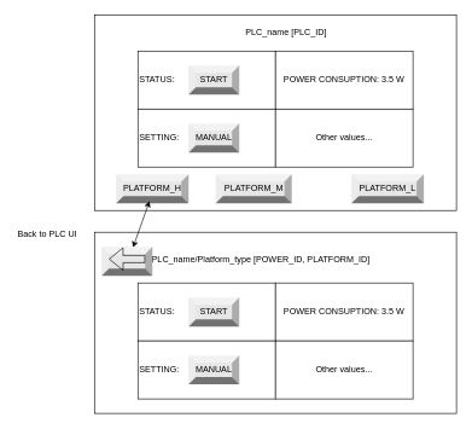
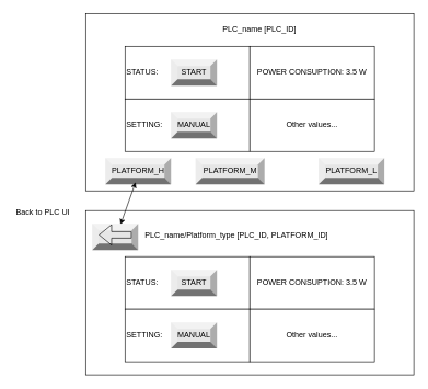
  <mxCell id="0" />
  <mxCell id="1" parent="0" />
  <mxCell id="2" value="" style="rounded=0;whiteSpace=wrap;html=1;" vertex="1" parent="1"><mxGeometry x="130" y="320" width="500" height="250" as="geometry" /></mxCell>
  <mxCell id="3" value="" style="rounded=0;whiteSpace=wrap;html=1;" vertex="1" parent="1"><mxGeometry x="130" y="20" width="500" height="270" as="geometry" /></mxCell>
  <mxCell id="4" value="PLC_name [PLC_ID]" style="text;html=1;align=center;verticalAlign=middle;whiteSpace=wrap;rounded=0;" vertex="1" parent="1"><mxGeometry x="270" y="30" width="250" height="30" as="geometry" /></mxCell>
  <mxCell id="5" value="&lt;div align=&quot;left&quot;&gt;STATUS:&lt;/div&gt;" style="rounded=0;whiteSpace=wrap;html=1;align=left;" vertex="1" parent="1"><mxGeometry x="190" y="70" width="190" height="80" as="geometry" /></mxCell>
  <mxCell id="6" value="POWER CONSUPTION: 3.5 W" style="rounded=0;whiteSpace=wrap;html=1;" vertex="1" parent="1"><mxGeometry x="380" y="70" width="190" height="80" as="geometry" /></mxCell>
  <mxCell id="7" value="&lt;div align=&quot;left&quot;&gt;SETTING:&lt;br&gt;&lt;/div&gt;" style="rounded=0;whiteSpace=wrap;html=1;align=left;" vertex="1" parent="1"><mxGeometry x="190" y="150" width="190" height="80" as="geometry" /></mxCell>
  <mxCell id="8" value="Other values..." style="rounded=0;whiteSpace=wrap;html=1;" vertex="1" parent="1"><mxGeometry x="380" y="150" width="190" height="80" as="geometry" /></mxCell>
  <mxCell id="9" value="&lt;div&gt;START&lt;/div&gt;" style="labelPosition=center;verticalLabelPosition=middle;align=center;html=1;shape=mxgraph.basic.shaded_button;dx=10;fillColor=#E6E6E6;strokeColor=none;whiteSpace=wrap;" vertex="1" parent="1"><mxGeometry x="260" y="90" width="70" height="40" as="geometry" /></mxCell>
  <mxCell id="10" value="MANUAL" style="labelPosition=center;verticalLabelPosition=middle;align=center;html=1;shape=mxgraph.basic.shaded_button;dx=10;fillColor=#E6E6E6;strokeColor=none;whiteSpace=wrap;" vertex="1" parent="1"><mxGeometry x="260" y="170" width="70" height="40" as="geometry" /></mxCell>
  <mxCell id="11" value="PLATFORM_H" style="labelPosition=center;verticalLabelPosition=middle;align=center;html=1;shape=mxgraph.basic.shaded_button;dx=10;fillColor=#E6E6E6;strokeColor=none;whiteSpace=wrap;" vertex="1" parent="1"><mxGeometry x="160" y="240" width="100" height="40" as="geometry" /></mxCell>
  <mxCell id="12" value="PLATFORM_L" style="labelPosition=center;verticalLabelPosition=middle;align=center;html=1;shape=mxgraph.basic.shaded_button;dx=10;fillColor=#E6E6E6;strokeColor=none;whiteSpace=wrap;" vertex="1" parent="1"><mxGeometry x="485" y="240" width="100" height="40" as="geometry" /></mxCell>
  <mxCell id="13" value="PLATFORM_M" style="labelPosition=center;verticalLabelPosition=middle;align=center;html=1;shape=mxgraph.basic.shaded_button;dx=10;fillColor=#E6E6E6;strokeColor=none;whiteSpace=wrap;" vertex="1" parent="1"><mxGeometry x="297.5" y="240" width="105" height="40" as="geometry" /></mxCell>
  <mxCell id="14" value="" style="endArrow=classic;startArrow=classic;html=1;rounded=0;entryX=0.46;entryY=0.925;entryDx=0;entryDy=0;entryPerimeter=0;exitX=0.617;exitY=0.029;exitDx=0;exitDy=0;exitPerimeter=0;" edge="1" parent="1" source="22" target="11"><mxGeometry width="50" height="50" relative="1" as="geometry"><mxPoint x="186" y="370" as="sourcePoint" /><mxPoint x="220" y="320" as="targetPoint" /></mxGeometry></mxCell>
  <mxCell id="15" value="&lt;div align=&quot;left&quot;&gt;STATUS:&lt;/div&gt;" style="rounded=0;whiteSpace=wrap;html=1;align=left;" vertex="1" parent="1"><mxGeometry x="190" y="390" width="190" height="80" as="geometry" /></mxCell>
  <mxCell id="16" value="POWER CONSUPTION: 3.5 W" style="rounded=0;whiteSpace=wrap;html=1;" vertex="1" parent="1"><mxGeometry x="380" y="390" width="190" height="80" as="geometry" /></mxCell>
  <mxCell id="17" value="&lt;div align=&quot;left&quot;&gt;SETTING:&lt;br&gt;&lt;/div&gt;" style="rounded=0;whiteSpace=wrap;html=1;align=left;" vertex="1" parent="1"><mxGeometry x="190" y="470" width="190" height="80" as="geometry" /></mxCell>
  <mxCell id="18" value="Other values..." style="rounded=0;whiteSpace=wrap;html=1;" vertex="1" parent="1"><mxGeometry x="380" y="470" width="190" height="80" as="geometry" /></mxCell>
  <mxCell id="19" value="&lt;div&gt;START&lt;/div&gt;" style="labelPosition=center;verticalLabelPosition=middle;align=center;html=1;shape=mxgraph.basic.shaded_button;dx=10;fillColor=#E6E6E6;strokeColor=none;whiteSpace=wrap;" vertex="1" parent="1"><mxGeometry x="260" y="410" width="70" height="40" as="geometry" /></mxCell>
  <mxCell id="20" value="MANUAL" style="labelPosition=center;verticalLabelPosition=middle;align=center;html=1;shape=mxgraph.basic.shaded_button;dx=10;fillColor=#E6E6E6;strokeColor=none;whiteSpace=wrap;" vertex="1" parent="1"><mxGeometry x="260" y="490" width="70" height="40" as="geometry" /></mxCell>
- <mxCell id="21" value="PLC_name/Platform_type [POWER_ID, PLATFORM_ID]" style="text;html=1;align=center;verticalAlign=middle;whiteSpace=wrap;rounded=0;" vertex="1" parent="1"><mxGeometry x="130" y="342.5" width="460" height="30" as="geometry" /></mxCell>
+ <mxCell id="21" value="PLC_name/Platform_type [PLC_ID, PLATFORM_ID]" style="text;html=1;align=center;verticalAlign=middle;whiteSpace=wrap;rounded=0;" vertex="1" parent="1"><mxGeometry x="130" y="342.5" width="460" height="30" as="geometry" /></mxCell>
  <mxCell id="22" value="" style="labelPosition=center;verticalLabelPosition=middle;align=center;html=1;shape=mxgraph.basic.shaded_button;dx=10;fillColor=#E6E6E6;strokeColor=none;whiteSpace=wrap;" vertex="1" parent="1"><mxGeometry x="140" y="340" width="70" height="40" as="geometry" /></mxCell>
  <mxCell id="23" value="" style="shape=flexArrow;endArrow=classic;html=1;rounded=0;" edge="1" parent="1"><mxGeometry width="50" height="50" relative="1" as="geometry"><mxPoint x="200" y="357" as="sourcePoint" /><mxPoint x="150" y="357" as="targetPoint" /></mxGeometry></mxCell>
  <mxCell id="24" value="Back to PLC UI" style="text;html=1;align=center;verticalAlign=middle;whiteSpace=wrap;rounded=0;" vertex="1" parent="1"><mxGeometry x="20" y="307.5" width="90" height="30" as="geometry" /></mxCell>
